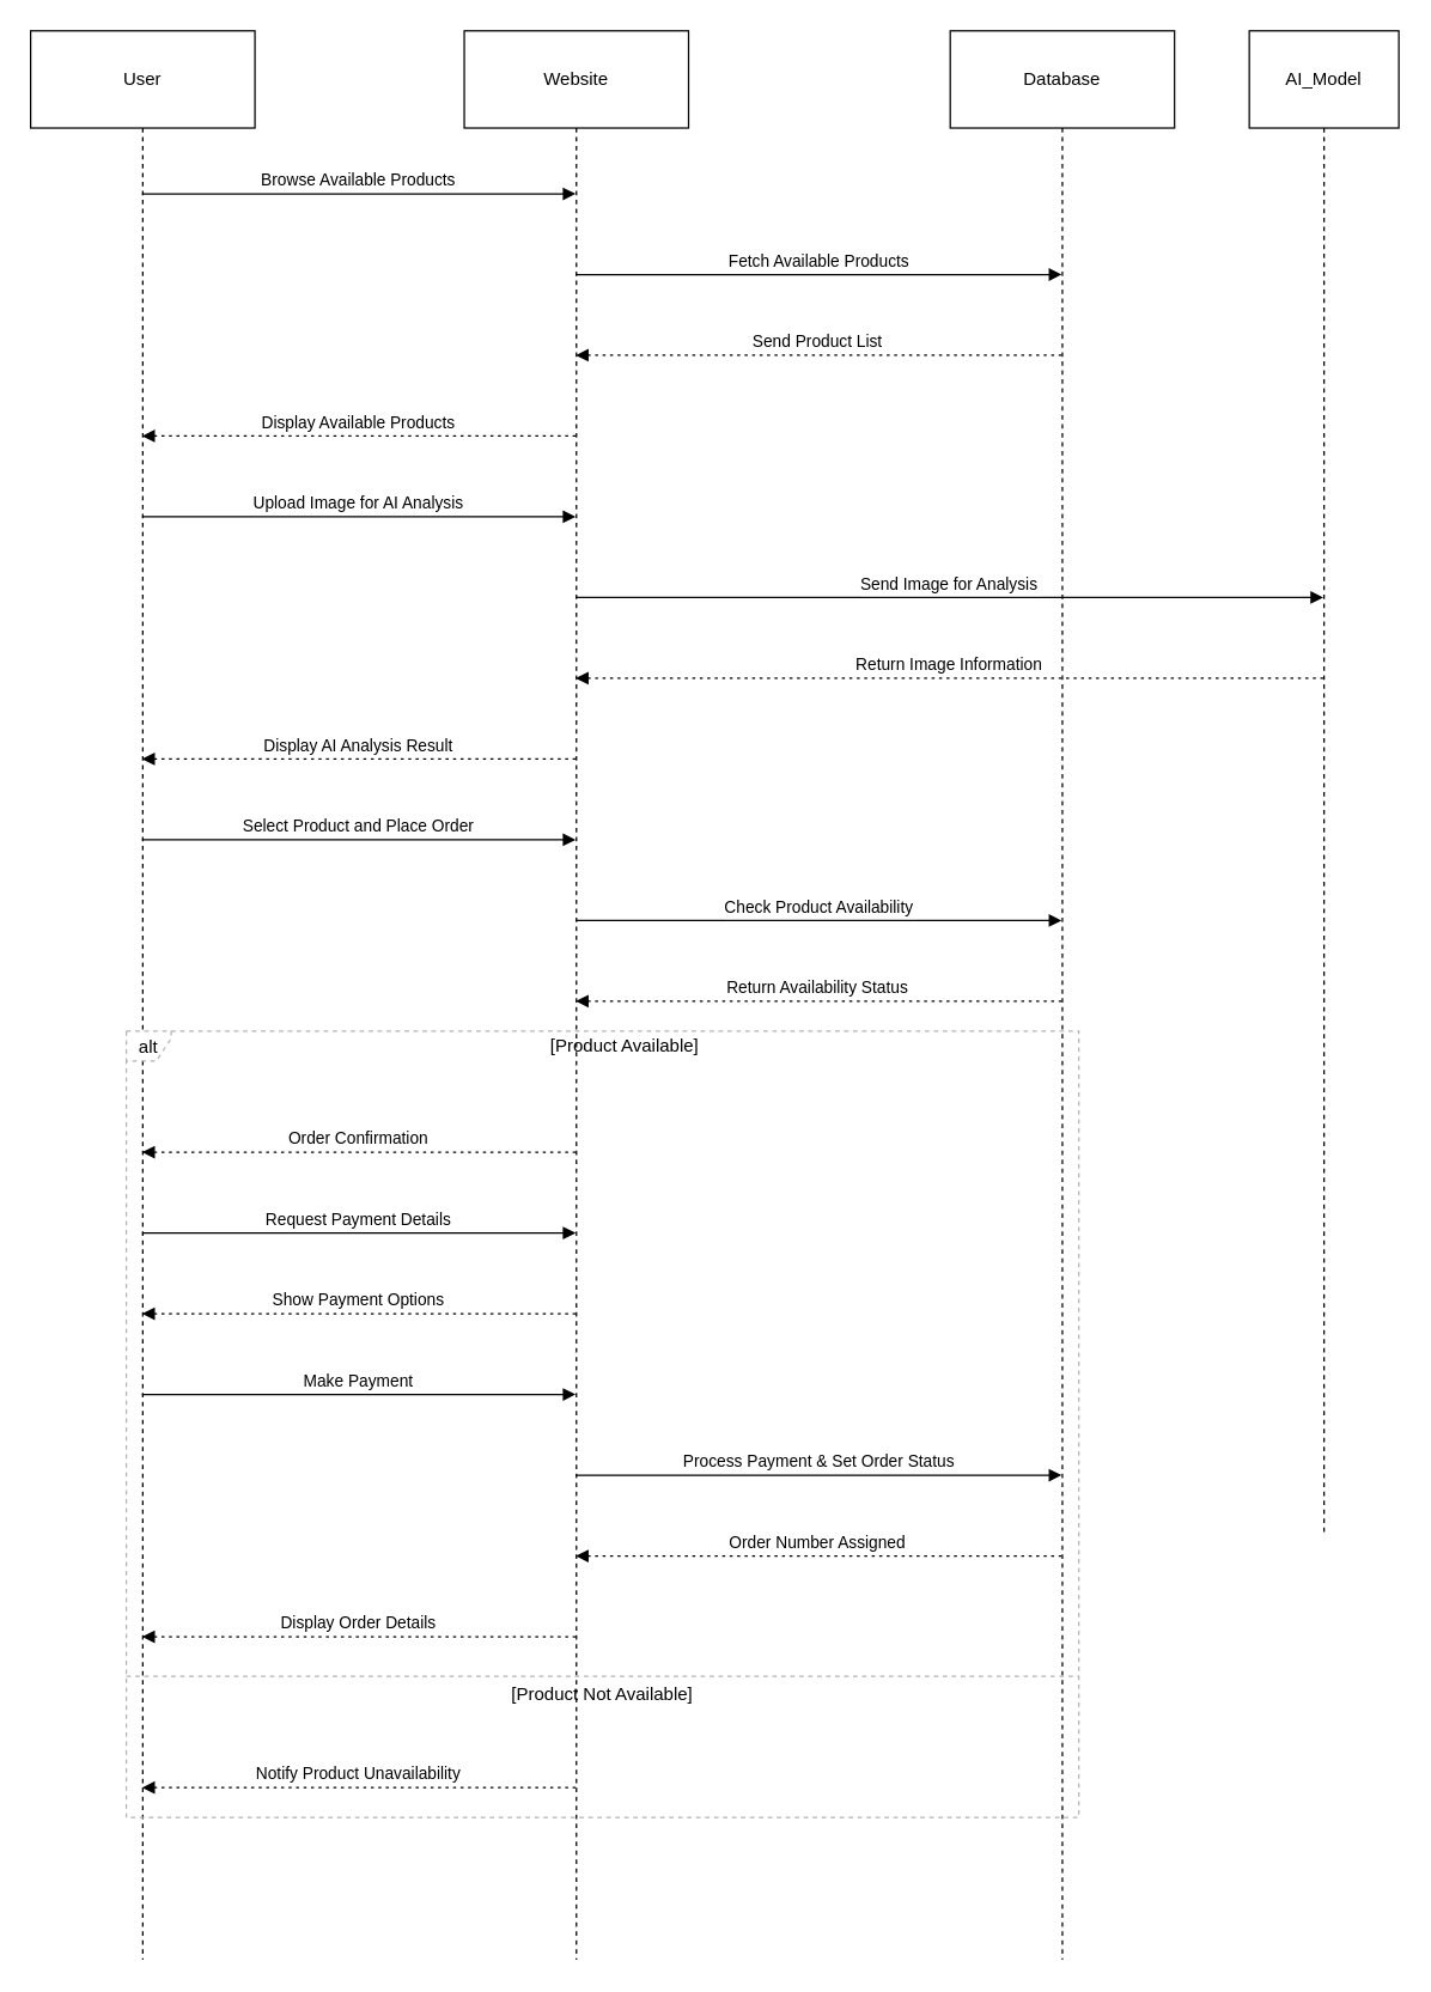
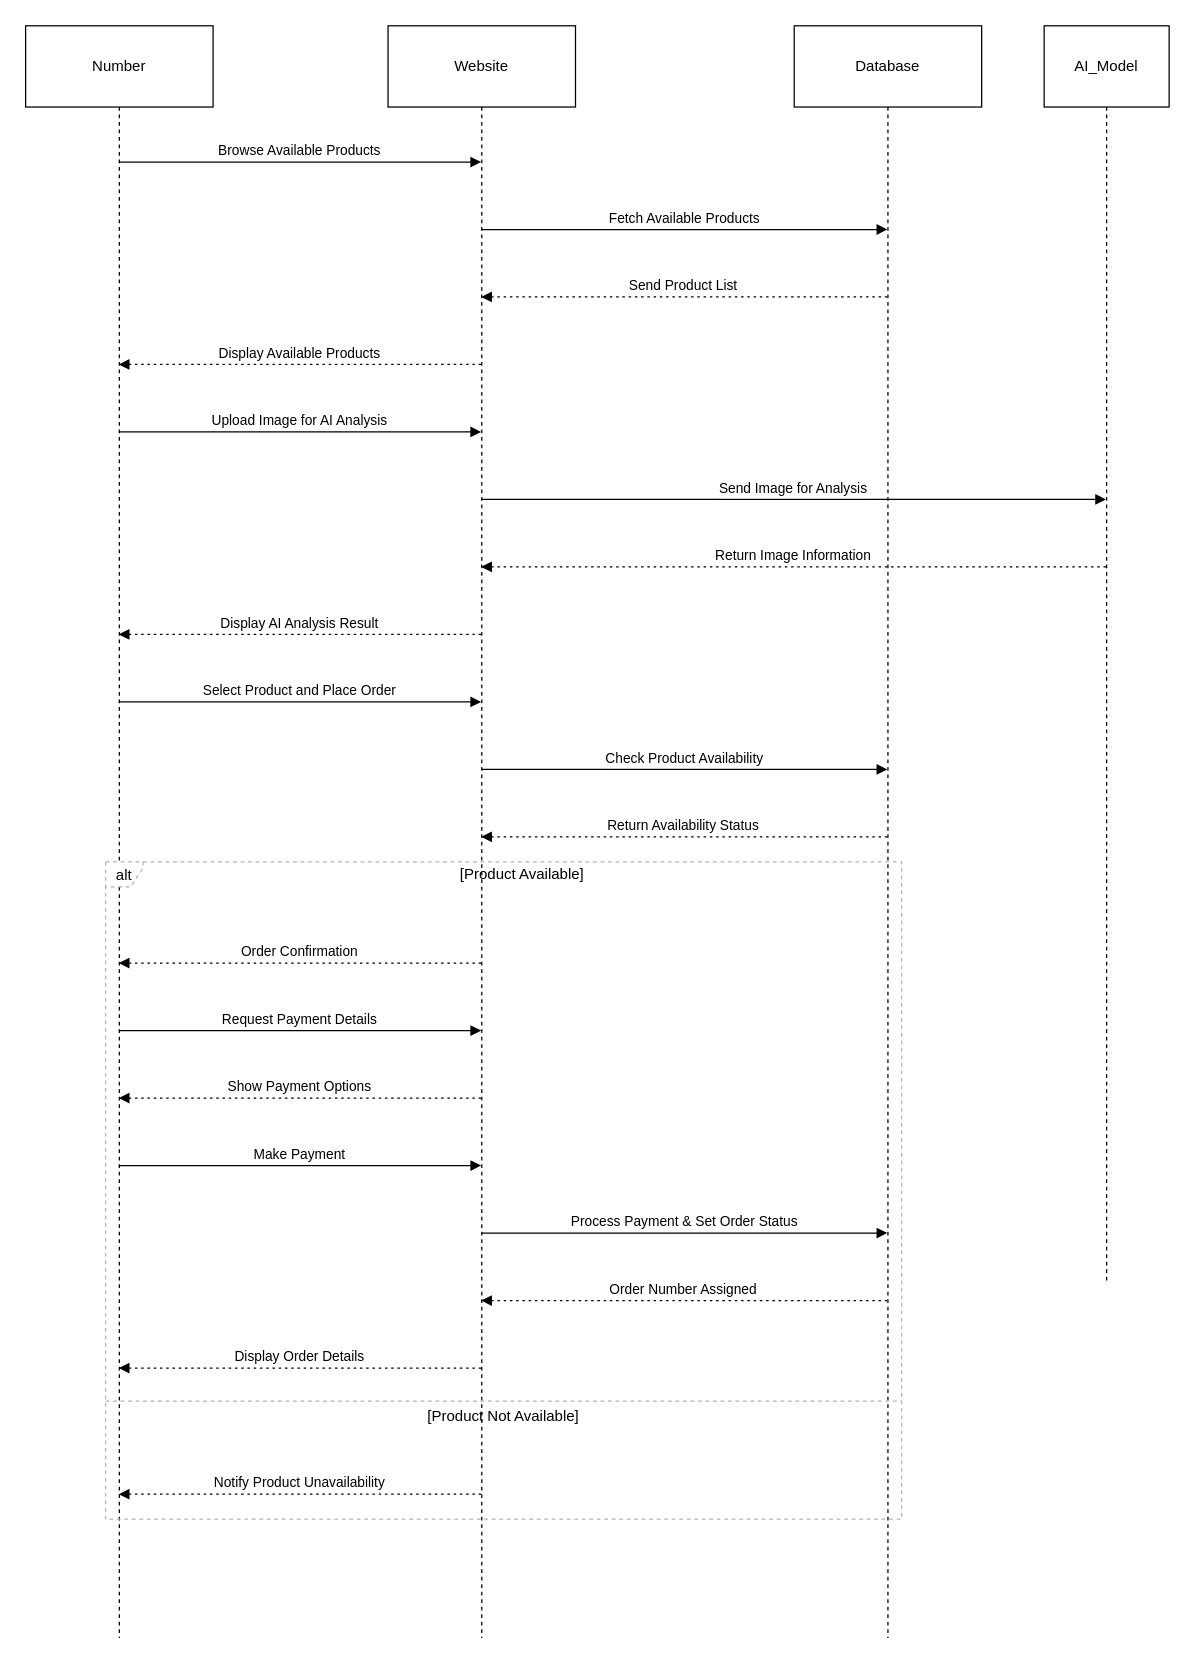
  <mxCell id="0" />
  <mxCell id="1" parent="0" />
- <mxCell id="2" value="User" style="shape=umlLifeline;perimeter=lifelinePerimeter;whiteSpace=wrap;container=1;dropTarget=0;collapsible=0;recursiveResize=0;outlineConnect=0;portConstraint=eastwest;newEdgeStyle={&quot;edgeStyle&quot;:&quot;elbowEdgeStyle&quot;,&quot;elbow&quot;:&quot;vertical&quot;,&quot;curved&quot;:0,&quot;rounded&quot;:0};size=65;" vertex="1" parent="1"><mxGeometry x="20" y="20" width="150" height="1290" as="geometry" /></mxCell>
+ <mxCell id="2" value="Number" style="shape=umlLifeline;perimeter=lifelinePerimeter;whiteSpace=wrap;container=1;dropTarget=0;collapsible=0;recursiveResize=0;outlineConnect=0;portConstraint=eastwest;newEdgeStyle={&quot;edgeStyle&quot;:&quot;elbowEdgeStyle&quot;,&quot;elbow&quot;:&quot;vertical&quot;,&quot;curved&quot;:0,&quot;rounded&quot;:0};size=65;" vertex="1" parent="1"><mxGeometry x="20" y="20" width="150" height="1290" as="geometry" /></mxCell>
  <mxCell id="3" value="Website" style="shape=umlLifeline;perimeter=lifelinePerimeter;whiteSpace=wrap;container=1;dropTarget=0;collapsible=0;recursiveResize=0;outlineConnect=0;portConstraint=eastwest;newEdgeStyle={&quot;edgeStyle&quot;:&quot;elbowEdgeStyle&quot;,&quot;elbow&quot;:&quot;vertical&quot;,&quot;curved&quot;:0,&quot;rounded&quot;:0};size=65;" vertex="1" parent="1"><mxGeometry x="310" y="20" width="150" height="1290" as="geometry" /></mxCell>
  <mxCell id="4" value="Database" style="shape=umlLifeline;perimeter=lifelinePerimeter;whiteSpace=wrap;container=1;dropTarget=0;collapsible=0;recursiveResize=0;outlineConnect=0;portConstraint=eastwest;newEdgeStyle={&quot;edgeStyle&quot;:&quot;elbowEdgeStyle&quot;,&quot;elbow&quot;:&quot;vertical&quot;,&quot;curved&quot;:0,&quot;rounded&quot;:0};size=65;" vertex="1" parent="1"><mxGeometry x="635" y="20" width="150" height="1290" as="geometry" /></mxCell>
  <mxCell id="5" value="AI_Model" style="shape=umlLifeline;perimeter=lifelinePerimeter;whiteSpace=wrap;container=1;dropTarget=0;collapsible=0;recursiveResize=0;outlineConnect=0;portConstraint=eastwest;newEdgeStyle={&quot;edgeStyle&quot;:&quot;elbowEdgeStyle&quot;,&quot;elbow&quot;:&quot;vertical&quot;,&quot;curved&quot;:0,&quot;rounded&quot;:0};size=65;" vertex="1" parent="1"><mxGeometry x="835" y="20" width="100" height="1005" as="geometry" /></mxCell>
  <mxCell id="6" value="alt" style="shape=umlFrame;dashed=1;pointerEvents=0;dropTarget=0;strokeColor=#B3B3B3;height=20;width=30" vertex="1" parent="1"><mxGeometry x="84" y="689" width="637" height="526" as="geometry" /></mxCell>
  <mxCell id="7" value="[Product Available]" style="text;strokeColor=none;fillColor=none;align=center;verticalAlign=middle;whiteSpace=wrap;" vertex="1" parent="6"><mxGeometry x="30" width="607" height="20" as="geometry" /></mxCell>
  <mxCell id="8" value="[Product Not Available]" style="shape=line;dashed=1;whiteSpace=wrap;verticalAlign=top;labelPosition=center;verticalLabelPosition=middle;align=center;strokeColor=#B3B3B3;" vertex="1" parent="6"><mxGeometry y="430" width="637" height="3" as="geometry" /></mxCell>
  <mxCell id="9" value="Browse Available Products" style="verticalAlign=bottom;edgeStyle=elbowEdgeStyle;elbow=vertical;curved=0;rounded=0;endArrow=block;" edge="1" parent="1" source="2" target="3"><mxGeometry relative="1" as="geometry"><Array as="points"><mxPoint x="249" y="129" /></Array></mxGeometry></mxCell>
  <mxCell id="10" value="Fetch Available Products" style="verticalAlign=bottom;edgeStyle=elbowEdgeStyle;elbow=vertical;curved=0;rounded=0;endArrow=block;" edge="1" parent="1" source="3" target="4"><mxGeometry relative="1" as="geometry"><Array as="points"><mxPoint x="556" y="183" /></Array></mxGeometry></mxCell>
  <mxCell id="11" value="Send Product List" style="verticalAlign=bottom;edgeStyle=elbowEdgeStyle;elbow=vertical;curved=0;rounded=0;dashed=1;dashPattern=2 3;endArrow=block;" edge="1" parent="1" source="4" target="3"><mxGeometry relative="1" as="geometry"><Array as="points"><mxPoint x="559" y="237" /></Array></mxGeometry></mxCell>
  <mxCell id="12" value="Display Available Products" style="verticalAlign=bottom;edgeStyle=elbowEdgeStyle;elbow=vertical;curved=0;rounded=0;dashed=1;dashPattern=2 3;endArrow=block;" edge="1" parent="1" source="3" target="2"><mxGeometry relative="1" as="geometry"><Array as="points"><mxPoint x="252" y="291" /></Array></mxGeometry></mxCell>
  <mxCell id="13" value="Upload Image for AI Analysis" style="verticalAlign=bottom;edgeStyle=elbowEdgeStyle;elbow=vertical;curved=0;rounded=0;endArrow=block;" edge="1" parent="1" source="2" target="3"><mxGeometry relative="1" as="geometry"><Array as="points"><mxPoint x="249" y="345" /></Array></mxGeometry></mxCell>
  <mxCell id="14" value="Send Image for Analysis" style="verticalAlign=bottom;edgeStyle=elbowEdgeStyle;elbow=vertical;curved=0;rounded=0;endArrow=block;" edge="1" parent="1" source="3" target="5"><mxGeometry relative="1" as="geometry"><Array as="points"><mxPoint x="656" y="399" /></Array></mxGeometry></mxCell>
  <mxCell id="15" value="Return Image Information" style="verticalAlign=bottom;edgeStyle=elbowEdgeStyle;elbow=vertical;curved=0;rounded=0;dashed=1;dashPattern=2 3;endArrow=block;" edge="1" parent="1" source="5" target="3"><mxGeometry relative="1" as="geometry"><Array as="points"><mxPoint x="659" y="453" /></Array></mxGeometry></mxCell>
  <mxCell id="16" value="Display AI Analysis Result" style="verticalAlign=bottom;edgeStyle=elbowEdgeStyle;elbow=vertical;curved=0;rounded=0;dashed=1;dashPattern=2 3;endArrow=block;" edge="1" parent="1" source="3" target="2"><mxGeometry relative="1" as="geometry"><Array as="points"><mxPoint x="252" y="507" /></Array></mxGeometry></mxCell>
  <mxCell id="17" value="Select Product and Place Order" style="verticalAlign=bottom;edgeStyle=elbowEdgeStyle;elbow=vertical;curved=0;rounded=0;endArrow=block;" edge="1" parent="1" source="2" target="3"><mxGeometry relative="1" as="geometry"><Array as="points"><mxPoint x="249" y="561" /></Array></mxGeometry></mxCell>
  <mxCell id="18" value="Check Product Availability" style="verticalAlign=bottom;edgeStyle=elbowEdgeStyle;elbow=vertical;curved=0;rounded=0;endArrow=block;" edge="1" parent="1" source="3" target="4"><mxGeometry relative="1" as="geometry"><Array as="points"><mxPoint x="556" y="615" /></Array></mxGeometry></mxCell>
  <mxCell id="19" value="Return Availability Status" style="verticalAlign=bottom;edgeStyle=elbowEdgeStyle;elbow=vertical;curved=0;rounded=0;dashed=1;dashPattern=2 3;endArrow=block;" edge="1" parent="1" source="4" target="3"><mxGeometry relative="1" as="geometry"><Array as="points"><mxPoint x="559" y="669" /></Array></mxGeometry></mxCell>
  <mxCell id="20" value="Order Confirmation" style="verticalAlign=bottom;edgeStyle=elbowEdgeStyle;elbow=vertical;curved=0;rounded=0;dashed=1;dashPattern=2 3;endArrow=block;" edge="1" parent="1" source="3" target="2"><mxGeometry relative="1" as="geometry"><Array as="points"><mxPoint x="252" y="770" /></Array></mxGeometry></mxCell>
  <mxCell id="21" value="Request Payment Details" style="verticalAlign=bottom;edgeStyle=elbowEdgeStyle;elbow=vertical;curved=0;rounded=0;endArrow=block;" edge="1" parent="1" source="2" target="3"><mxGeometry relative="1" as="geometry"><Array as="points"><mxPoint x="249" y="824" /></Array></mxGeometry></mxCell>
  <mxCell id="22" value="Show Payment Options" style="verticalAlign=bottom;edgeStyle=elbowEdgeStyle;elbow=vertical;curved=0;rounded=0;dashed=1;dashPattern=2 3;endArrow=block;" edge="1" parent="1" source="3" target="2"><mxGeometry relative="1" as="geometry"><Array as="points"><mxPoint x="252" y="878" /></Array></mxGeometry></mxCell>
  <mxCell id="23" value="Make Payment" style="verticalAlign=bottom;edgeStyle=elbowEdgeStyle;elbow=vertical;curved=0;rounded=0;endArrow=block;" edge="1" parent="1" source="2" target="3"><mxGeometry relative="1" as="geometry"><Array as="points"><mxPoint x="249" y="932" /></Array></mxGeometry></mxCell>
  <mxCell id="24" value="Process Payment &amp; Set Order Status" style="verticalAlign=bottom;edgeStyle=elbowEdgeStyle;elbow=vertical;curved=0;rounded=0;endArrow=block;" edge="1" parent="1" source="3" target="4"><mxGeometry relative="1" as="geometry"><Array as="points"><mxPoint x="556" y="986" /></Array></mxGeometry></mxCell>
  <mxCell id="25" value="Order Number Assigned" style="verticalAlign=bottom;edgeStyle=elbowEdgeStyle;elbow=vertical;curved=0;rounded=0;dashed=1;dashPattern=2 3;endArrow=block;" edge="1" parent="1" source="4" target="3"><mxGeometry relative="1" as="geometry"><Array as="points"><mxPoint x="559" y="1040" /></Array></mxGeometry></mxCell>
  <mxCell id="26" value="Display Order Details" style="verticalAlign=bottom;edgeStyle=elbowEdgeStyle;elbow=vertical;curved=0;rounded=0;dashed=1;dashPattern=2 3;endArrow=block;" edge="1" parent="1" source="3" target="2"><mxGeometry relative="1" as="geometry"><Array as="points"><mxPoint x="252" y="1094" /></Array></mxGeometry></mxCell>
  <mxCell id="27" value="Notify Product Unavailability" style="verticalAlign=bottom;edgeStyle=elbowEdgeStyle;elbow=vertical;curved=0;rounded=0;dashed=1;dashPattern=2 3;endArrow=block;" edge="1" parent="1" source="3" target="2"><mxGeometry relative="1" as="geometry"><Array as="points"><mxPoint x="252" y="1195" /></Array></mxGeometry></mxCell>
